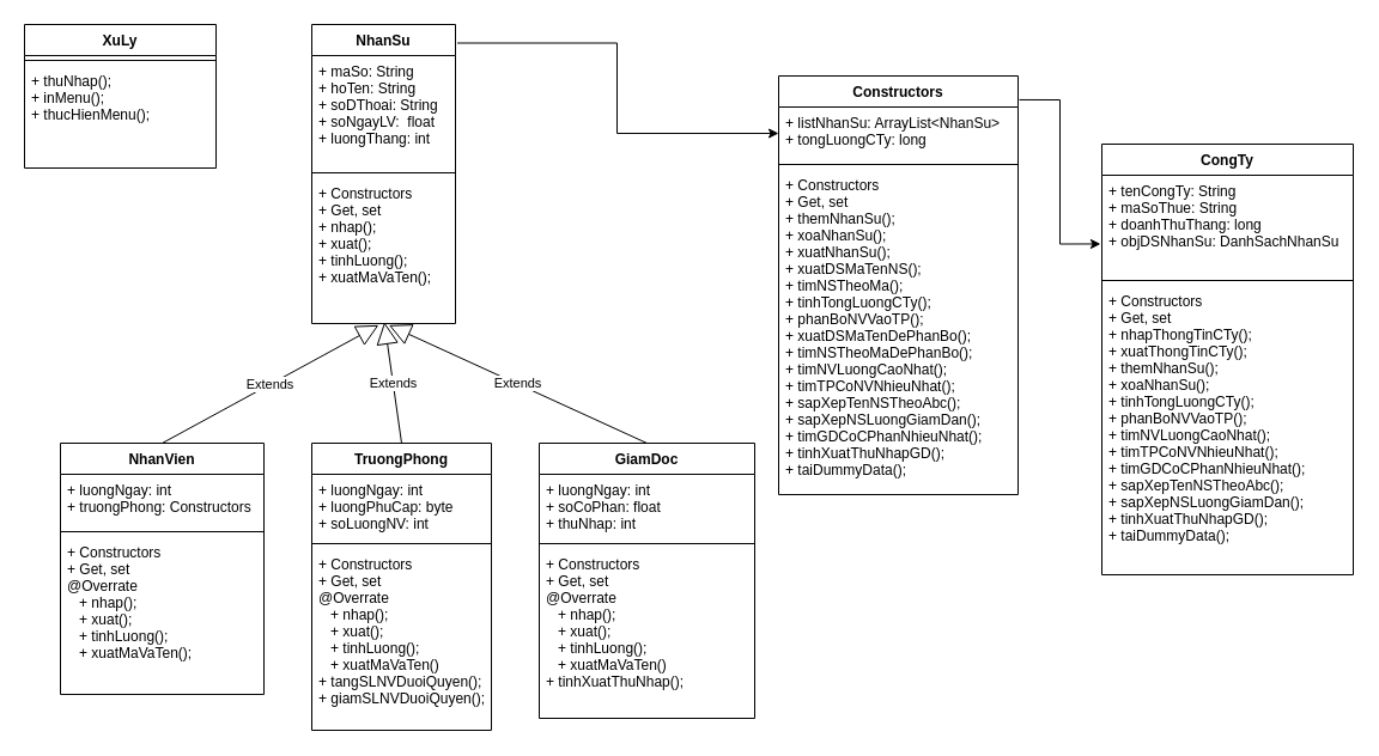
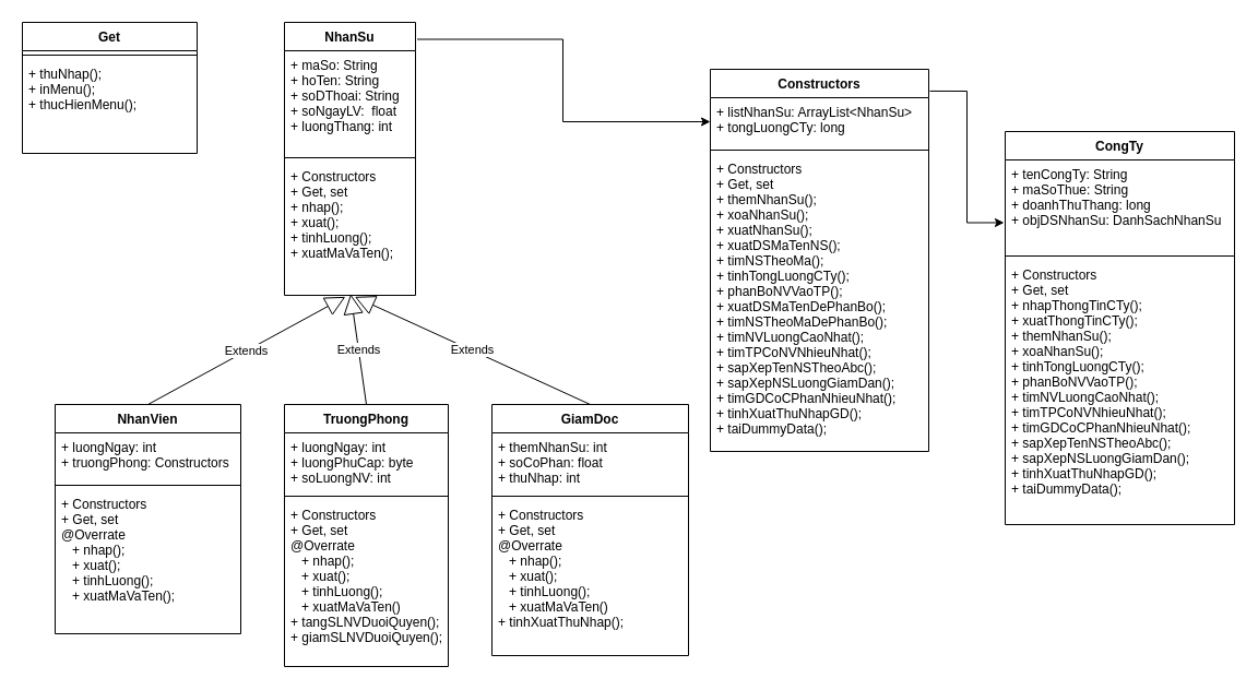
  <mxCell id="0" />
  <mxCell id="1" parent="0" />
  <mxCell id="2" value="NhanSu" style="swimlane;fontStyle=1;align=center;verticalAlign=top;childLayout=stackLayout;horizontal=1;startSize=26;horizontalStack=0;resizeParent=1;resizeParentMax=0;resizeLast=0;collapsible=1;marginBottom=0;" vertex="1" parent="1"><mxGeometry x="260" y="20" width="120" height="250" as="geometry" /></mxCell>
  <mxCell id="3" value="+ maSo: String&#10;+ hoTen: String&#10;+ soDThoai: String&#10;+ soNgayLV:  float&#10;+ luongThang: int" style="text;strokeColor=none;fillColor=none;align=left;verticalAlign=top;spacingLeft=4;spacingRight=4;overflow=hidden;rotatable=0;points=[[0,0.5],[1,0.5]];portConstraint=eastwest;" vertex="1" parent="2"><mxGeometry y="26" width="120" height="94" as="geometry" /></mxCell>
  <mxCell id="4" value="" style="line;strokeWidth=1;fillColor=none;align=left;verticalAlign=middle;spacingTop=-1;spacingLeft=3;spacingRight=3;rotatable=0;labelPosition=right;points=[];portConstraint=eastwest;strokeColor=inherit;" vertex="1" parent="2"><mxGeometry y="120" width="120" height="8" as="geometry" /></mxCell>
  <mxCell id="5" value="+ Constructors&#10;+ Get, set&#10;+ nhap();&#10;+ xuat();&#10;+ tinhLuong();&#10;+ xuatMaVaTen();" style="text;strokeColor=none;fillColor=none;align=left;verticalAlign=top;spacingLeft=4;spacingRight=4;overflow=hidden;rotatable=0;points=[[0,0.5],[1,0.5]];portConstraint=eastwest;" vertex="1" parent="2"><mxGeometry y="128" width="120" height="122" as="geometry" /></mxCell>
  <mxCell id="6" value="NhanVien" style="swimlane;fontStyle=1;align=center;verticalAlign=top;childLayout=stackLayout;horizontal=1;startSize=26;horizontalStack=0;resizeParent=1;resizeParentMax=0;resizeLast=0;collapsible=1;marginBottom=0;" vertex="1" parent="1"><mxGeometry x="50" y="370" width="170" height="210" as="geometry" /></mxCell>
  <mxCell id="7" value="+ luongNgay: int&#10;+ truongPhong: Constructors" style="text;strokeColor=none;fillColor=none;align=left;verticalAlign=top;spacingLeft=4;spacingRight=4;overflow=hidden;rotatable=0;points=[[0,0.5],[1,0.5]];portConstraint=eastwest;" vertex="1" parent="6"><mxGeometry y="26" width="170" height="44" as="geometry" /></mxCell>
  <mxCell id="8" value="" style="line;strokeWidth=1;fillColor=none;align=left;verticalAlign=middle;spacingTop=-1;spacingLeft=3;spacingRight=3;rotatable=0;labelPosition=right;points=[];portConstraint=eastwest;strokeColor=inherit;" vertex="1" parent="6"><mxGeometry y="70" width="170" height="8" as="geometry" /></mxCell>
  <mxCell id="9" value="+ Constructors&#10;+ Get, set&#10;@Overrate&#10;   + nhap();&#10;   + xuat();&#10;   + tinhLuong();&#10;   + xuatMaVaTen();" style="text;strokeColor=none;fillColor=none;align=left;verticalAlign=top;spacingLeft=4;spacingRight=4;overflow=hidden;rotatable=0;points=[[0,0.5],[1,0.5]];portConstraint=eastwest;" vertex="1" parent="6"><mxGeometry y="78" width="170" height="132" as="geometry" /></mxCell>
  <mxCell id="10" value="TruongPhong" style="swimlane;fontStyle=1;align=center;verticalAlign=top;childLayout=stackLayout;horizontal=1;startSize=26;horizontalStack=0;resizeParent=1;resizeParentMax=0;resizeLast=0;collapsible=1;marginBottom=0;" vertex="1" parent="1"><mxGeometry x="260" y="370" width="150" height="240" as="geometry" /></mxCell>
  <mxCell id="11" value="+ luongNgay: int&#10;+ luongPhuCap: byte&#10;+ soLuongNV: int&#10;" style="text;strokeColor=none;fillColor=none;align=left;verticalAlign=top;spacingLeft=4;spacingRight=4;overflow=hidden;rotatable=0;points=[[0,0.5],[1,0.5]];portConstraint=eastwest;" vertex="1" parent="10"><mxGeometry y="26" width="150" height="54" as="geometry" /></mxCell>
  <mxCell id="12" value="" style="line;strokeWidth=1;fillColor=none;align=left;verticalAlign=middle;spacingTop=-1;spacingLeft=3;spacingRight=3;rotatable=0;labelPosition=right;points=[];portConstraint=eastwest;strokeColor=inherit;" vertex="1" parent="10"><mxGeometry y="80" width="150" height="8" as="geometry" /></mxCell>
  <mxCell id="13" value="+ Constructors&#10;+ Get, set&#10;@Overrate&#10;   + nhap();&#10;   + xuat();&#10;   + tinhLuong();&#10;   + xuatMaVaTen()&#10;+ tangSLNVDuoiQuyen();&#10;+ giamSLNVDuoiQuyen();" style="text;strokeColor=none;fillColor=none;align=left;verticalAlign=top;spacingLeft=4;spacingRight=4;overflow=hidden;rotatable=0;points=[[0,0.5],[1,0.5]];portConstraint=eastwest;" vertex="1" parent="10"><mxGeometry y="88" width="150" height="152" as="geometry" /></mxCell>
  <mxCell id="14" value="GiamDoc" style="swimlane;fontStyle=1;align=center;verticalAlign=top;childLayout=stackLayout;horizontal=1;startSize=26;horizontalStack=0;resizeParent=1;resizeParentMax=0;resizeLast=0;collapsible=1;marginBottom=0;" vertex="1" parent="1"><mxGeometry x="450" y="370" width="180" height="230" as="geometry" /></mxCell>
- <mxCell id="15" value="+ luongNgay: int&#10;+ soCoPhan: float&#10;+ thuNhap: int" style="text;strokeColor=none;fillColor=none;align=left;verticalAlign=top;spacingLeft=4;spacingRight=4;overflow=hidden;rotatable=0;points=[[0,0.5],[1,0.5]];portConstraint=eastwest;" vertex="1" parent="14"><mxGeometry y="26" width="180" height="54" as="geometry" /></mxCell>
+ <mxCell id="15" value="+ themNhanSu: int&#10;+ soCoPhan: float&#10;+ thuNhap: int" style="text;strokeColor=none;fillColor=none;align=left;verticalAlign=top;spacingLeft=4;spacingRight=4;overflow=hidden;rotatable=0;points=[[0,0.5],[1,0.5]];portConstraint=eastwest;" vertex="1" parent="14"><mxGeometry y="26" width="180" height="54" as="geometry" /></mxCell>
  <mxCell id="16" value="" style="line;strokeWidth=1;fillColor=none;align=left;verticalAlign=middle;spacingTop=-1;spacingLeft=3;spacingRight=3;rotatable=0;labelPosition=right;points=[];portConstraint=eastwest;strokeColor=inherit;" vertex="1" parent="14"><mxGeometry y="80" width="180" height="8" as="geometry" /></mxCell>
  <mxCell id="17" value="+ Constructors&#10;+ Get, set&#10;@Overrate&#10;   + nhap();&#10;   + xuat();&#10;   + tinhLuong();&#10;   + xuatMaVaTen()&#10;+ tinhXuatThuNhap();" style="text;strokeColor=none;fillColor=none;align=left;verticalAlign=top;spacingLeft=4;spacingRight=4;overflow=hidden;rotatable=0;points=[[0,0.5],[1,0.5]];portConstraint=eastwest;" vertex="1" parent="14"><mxGeometry y="88" width="180" height="142" as="geometry" /></mxCell>
  <mxCell id="18" value="Extends" style="endArrow=block;endSize=16;endFill=0;html=1;rounded=0;exitX=0.5;exitY=0;exitDx=0;exitDy=0;entryX=0.465;entryY=1.011;entryDx=0;entryDy=0;entryPerimeter=0;" edge="1" parent="1" source="6" target="5"><mxGeometry width="160" relative="1" as="geometry"><mxPoint x="510" y="490" as="sourcePoint" /><mxPoint x="670" y="490" as="targetPoint" /></mxGeometry></mxCell>
  <mxCell id="19" value="Extends" style="endArrow=block;endSize=16;endFill=0;html=1;rounded=0;exitX=0.5;exitY=0;exitDx=0;exitDy=0;entryX=0.505;entryY=0.991;entryDx=0;entryDy=0;entryPerimeter=0;" edge="1" parent="1" source="10" target="5"><mxGeometry width="160" relative="1" as="geometry"><mxPoint x="350" y="500" as="sourcePoint" /><mxPoint x="535.8" y="431.012" as="targetPoint" /></mxGeometry></mxCell>
  <mxCell id="20" value="Extends" style="endArrow=block;endSize=16;endFill=0;html=1;rounded=0;exitX=0.5;exitY=0;exitDx=0;exitDy=0;entryX=0.537;entryY=1.011;entryDx=0;entryDy=0;entryPerimeter=0;" edge="1" parent="1" source="14" target="5"><mxGeometry width="160" relative="1" as="geometry"><mxPoint x="360" y="510" as="sourcePoint" /><mxPoint x="545.8" y="441.012" as="targetPoint" /></mxGeometry></mxCell>
  <mxCell id="21" value="Constructors" style="swimlane;fontStyle=1;align=center;verticalAlign=top;childLayout=stackLayout;horizontal=1;startSize=26;horizontalStack=0;resizeParent=1;resizeParentMax=0;resizeLast=0;collapsible=1;marginBottom=0;" vertex="1" parent="1"><mxGeometry x="650" y="63" width="200" height="350" as="geometry" /></mxCell>
  <mxCell id="22" value="+ listNhanSu: ArrayList&lt;NhanSu&gt;&#10;+ tongLuongCTy: long" style="text;strokeColor=none;fillColor=none;align=left;verticalAlign=top;spacingLeft=4;spacingRight=4;overflow=hidden;rotatable=0;points=[[0,0.5],[1,0.5]];portConstraint=eastwest;" vertex="1" parent="21"><mxGeometry y="26" width="200" height="44" as="geometry" /></mxCell>
  <mxCell id="23" value="" style="line;strokeWidth=1;fillColor=none;align=left;verticalAlign=middle;spacingTop=-1;spacingLeft=3;spacingRight=3;rotatable=0;labelPosition=right;points=[];portConstraint=eastwest;strokeColor=inherit;" vertex="1" parent="21"><mxGeometry y="70" width="200" height="8" as="geometry" /></mxCell>
  <mxCell id="24" value="+ Constructors&#10;+ Get, set&#10;+ themNhanSu();&#10;+ xoaNhanSu();&#10;+ xuatNhanSu();&#10;+ xuatDSMaTenNS();&#10;+ timNSTheoMa();&#10;+ tinhTongLuongCTy();&#10;+ phanBoNVVaoTP();&#10;+ xuatDSMaTenDePhanBo();&#10;+ timNSTheoMaDePhanBo();&#10;+ timNVLuongCaoNhat();&#10;+ timTPCoNVNhieuNhat();&#10;+ sapXepTenNSTheoAbc();&#10;+ sapXepNSLuongGiamDan();&#10;+ timGDCoCPhanNhieuNhat();&#10;+ tinhXuatThuNhapGD();&#10;+ taiDummyData();" style="text;strokeColor=none;fillColor=none;align=left;verticalAlign=top;spacingLeft=4;spacingRight=4;overflow=hidden;rotatable=0;points=[[0,0.5],[1,0.5]];portConstraint=eastwest;" vertex="1" parent="21"><mxGeometry y="78" width="200" height="272" as="geometry" /></mxCell>
  <mxCell id="25" value="CongTy" style="swimlane;fontStyle=1;align=center;verticalAlign=top;childLayout=stackLayout;horizontal=1;startSize=26;horizontalStack=0;resizeParent=1;resizeParentMax=0;resizeLast=0;collapsible=1;marginBottom=0;" vertex="1" parent="1"><mxGeometry x="920" y="120" width="210" height="360" as="geometry" /></mxCell>
  <mxCell id="26" value="+ tenCongTy: String&#10;+ maSoThue: String&#10;+ doanhThuThang: long&#10;+ objDSNhanSu: DanhSachNhanSu&#10;" style="text;strokeColor=none;fillColor=none;align=left;verticalAlign=top;spacingLeft=4;spacingRight=4;overflow=hidden;rotatable=0;points=[[0,0.5],[1,0.5]];portConstraint=eastwest;" vertex="1" parent="25"><mxGeometry y="26" width="210" height="84" as="geometry" /></mxCell>
  <mxCell id="27" value="" style="line;strokeWidth=1;fillColor=none;align=left;verticalAlign=middle;spacingTop=-1;spacingLeft=3;spacingRight=3;rotatable=0;labelPosition=right;points=[];portConstraint=eastwest;strokeColor=inherit;" vertex="1" parent="25"><mxGeometry y="110" width="210" height="8" as="geometry" /></mxCell>
  <mxCell id="28" value="+ Constructors&#10;+ Get, set&#10;+ nhapThongTinCTy();&#10;+ xuatThongTinCTy();&#10;+ themNhanSu();&#10;+ xoaNhanSu();&#10;+ tinhTongLuongCTy();&#10;+ phanBoNVVaoTP();&#10;+ timNVLuongCaoNhat();&#10;+ timTPCoNVNhieuNhat();&#10;+ timGDCoCPhanNhieuNhat();&#10;+ sapXepTenNSTheoAbc();&#10;+ sapXepNSLuongGiamDan();&#10;+ tinhXuatThuNhapGD();&#10;+ taiDummyData();" style="text;strokeColor=none;fillColor=none;align=left;verticalAlign=top;spacingLeft=4;spacingRight=4;overflow=hidden;rotatable=0;points=[[0,0.5],[1,0.5]];portConstraint=eastwest;" vertex="1" parent="25"><mxGeometry y="118" width="210" height="242" as="geometry" /></mxCell>
  <mxCell id="29" value="" style="edgeStyle=orthogonalEdgeStyle;rounded=0;orthogonalLoop=1;jettySize=auto;html=1;exitX=1.013;exitY=0.062;exitDx=0;exitDy=0;exitPerimeter=0;entryX=0;entryY=0.5;entryDx=0;entryDy=0;" edge="1" parent="1" source="2" target="22"><mxGeometry relative="1" as="geometry" /></mxCell>
  <mxCell id="30" value="" style="edgeStyle=orthogonalEdgeStyle;rounded=0;orthogonalLoop=1;jettySize=auto;html=1;exitX=1.005;exitY=0.057;exitDx=0;exitDy=0;exitPerimeter=0;entryX=-0.005;entryY=0.684;entryDx=0;entryDy=0;entryPerimeter=0;" edge="1" parent="1" source="21" target="26"><mxGeometry relative="1" as="geometry" /></mxCell>
- <mxCell id="31" value="XuLy" style="swimlane;fontStyle=1;align=center;verticalAlign=top;childLayout=stackLayout;horizontal=1;startSize=26;horizontalStack=0;resizeParent=1;resizeParentMax=0;resizeLast=0;collapsible=1;marginBottom=0;" vertex="1" parent="1"><mxGeometry x="20" y="20" width="160" height="120" as="geometry" /></mxCell>
+ <mxCell id="31" value="Get" style="swimlane;fontStyle=1;align=center;verticalAlign=top;childLayout=stackLayout;horizontal=1;startSize=26;horizontalStack=0;resizeParent=1;resizeParentMax=0;resizeLast=0;collapsible=1;marginBottom=0;" vertex="1" parent="1"><mxGeometry x="20" y="20" width="160" height="120" as="geometry" /></mxCell>
  <mxCell id="32" value="" style="line;strokeWidth=1;fillColor=none;align=left;verticalAlign=middle;spacingTop=-1;spacingLeft=3;spacingRight=3;rotatable=0;labelPosition=right;points=[];portConstraint=eastwest;strokeColor=inherit;" vertex="1" parent="31"><mxGeometry y="26" width="160" height="8" as="geometry" /></mxCell>
  <mxCell id="33" value="+ thuNhap();&#10;+ inMenu();&#10;+ thucHienMenu();" style="text;strokeColor=none;fillColor=none;align=left;verticalAlign=top;spacingLeft=4;spacingRight=4;overflow=hidden;rotatable=0;points=[[0,0.5],[1,0.5]];portConstraint=eastwest;" vertex="1" parent="31"><mxGeometry y="34" width="160" height="86" as="geometry" /></mxCell>
